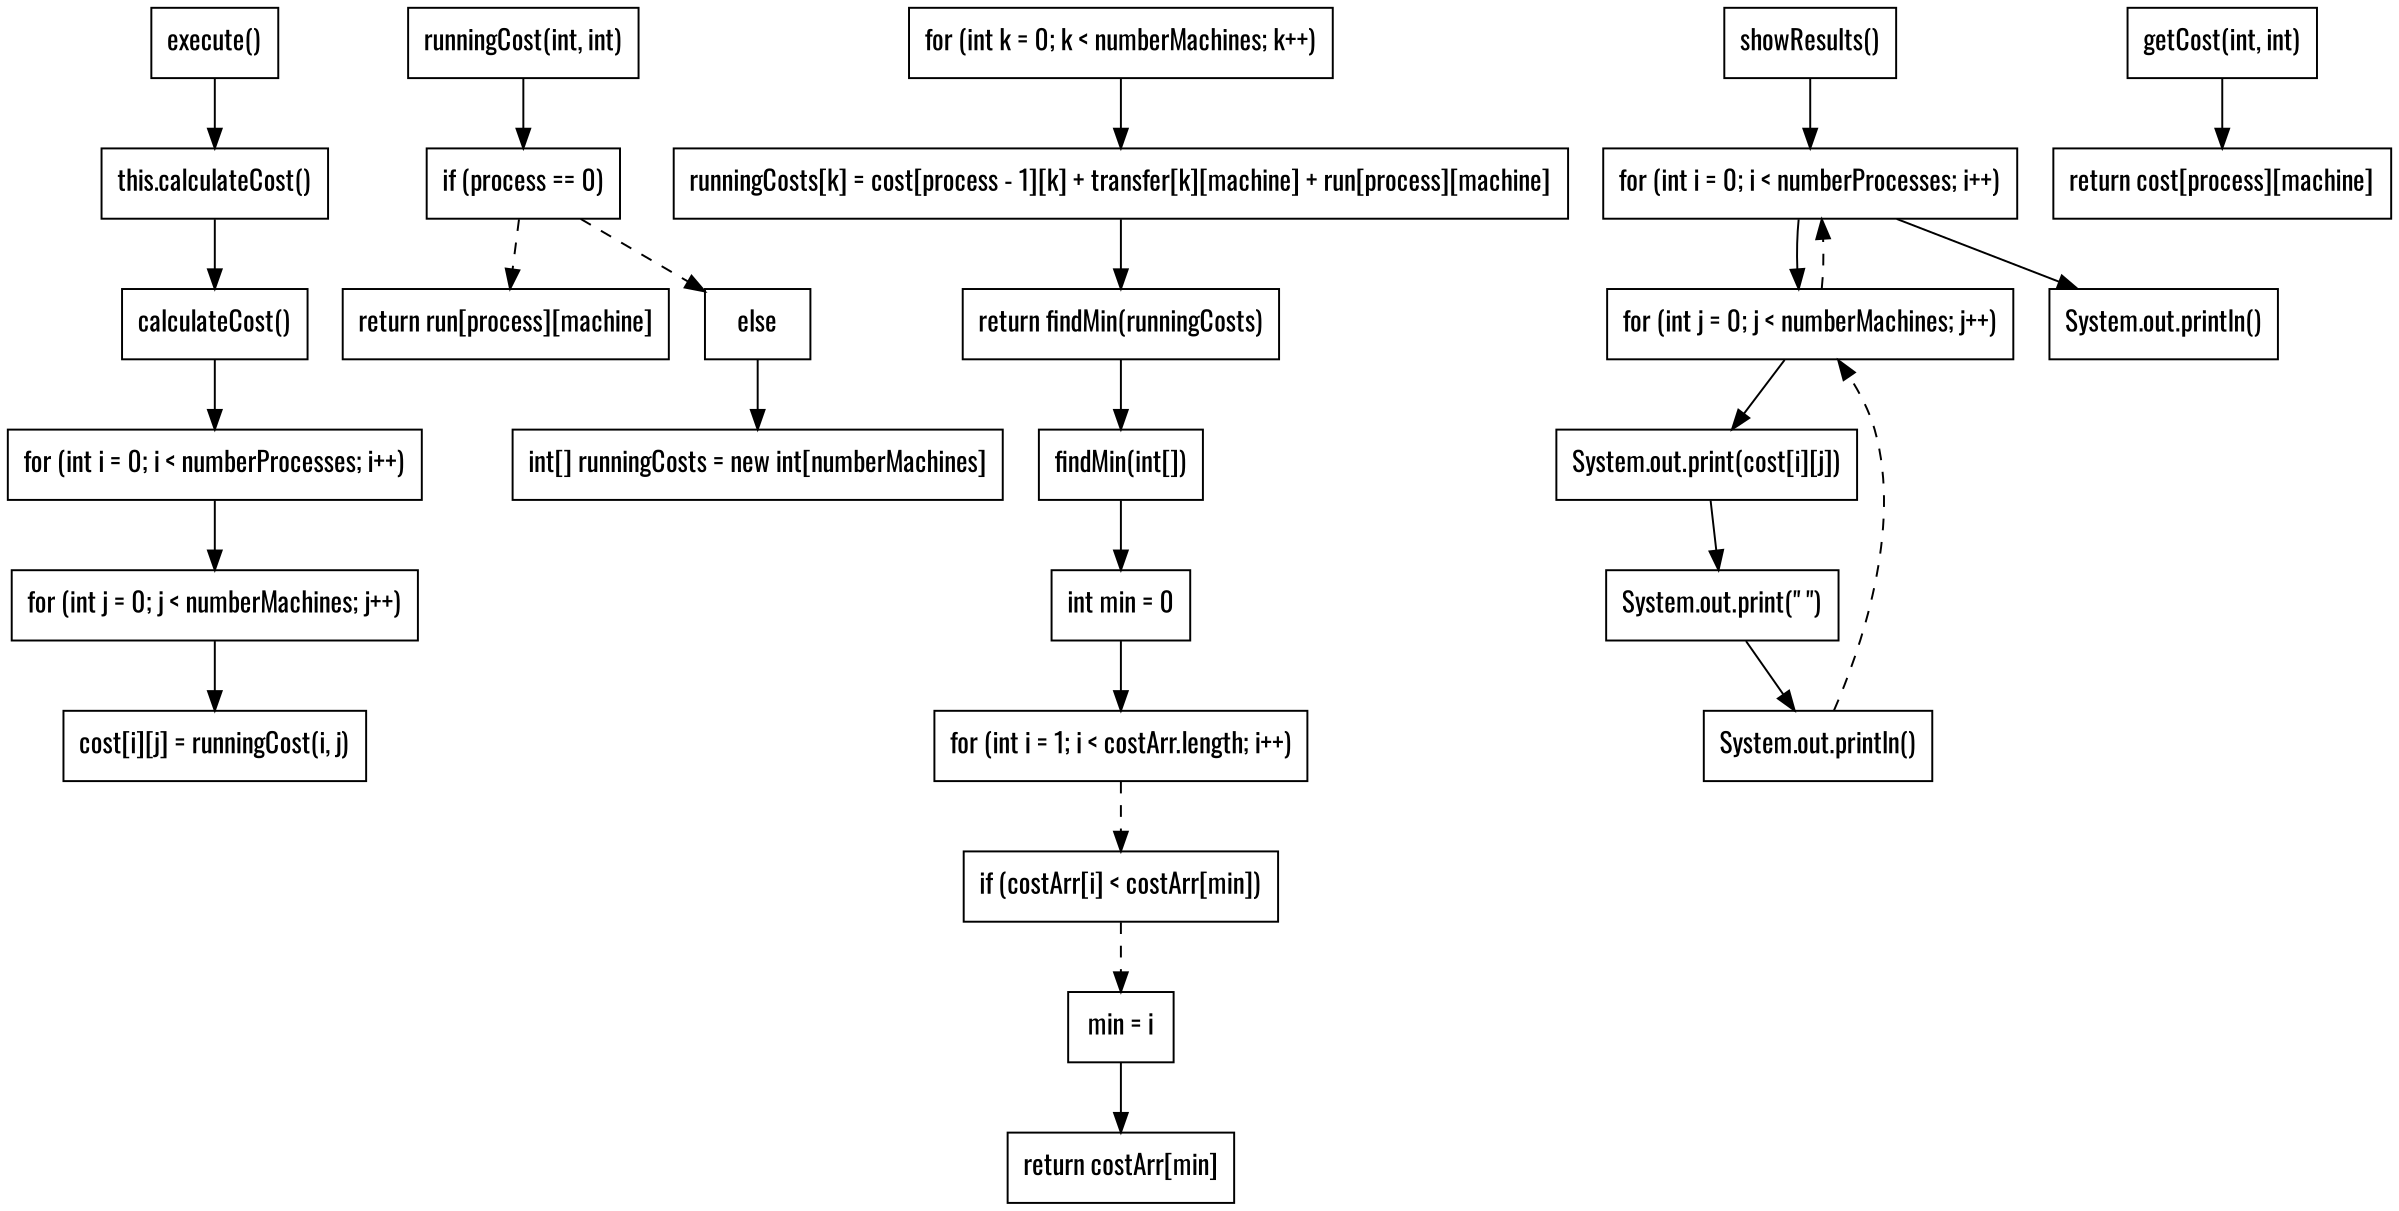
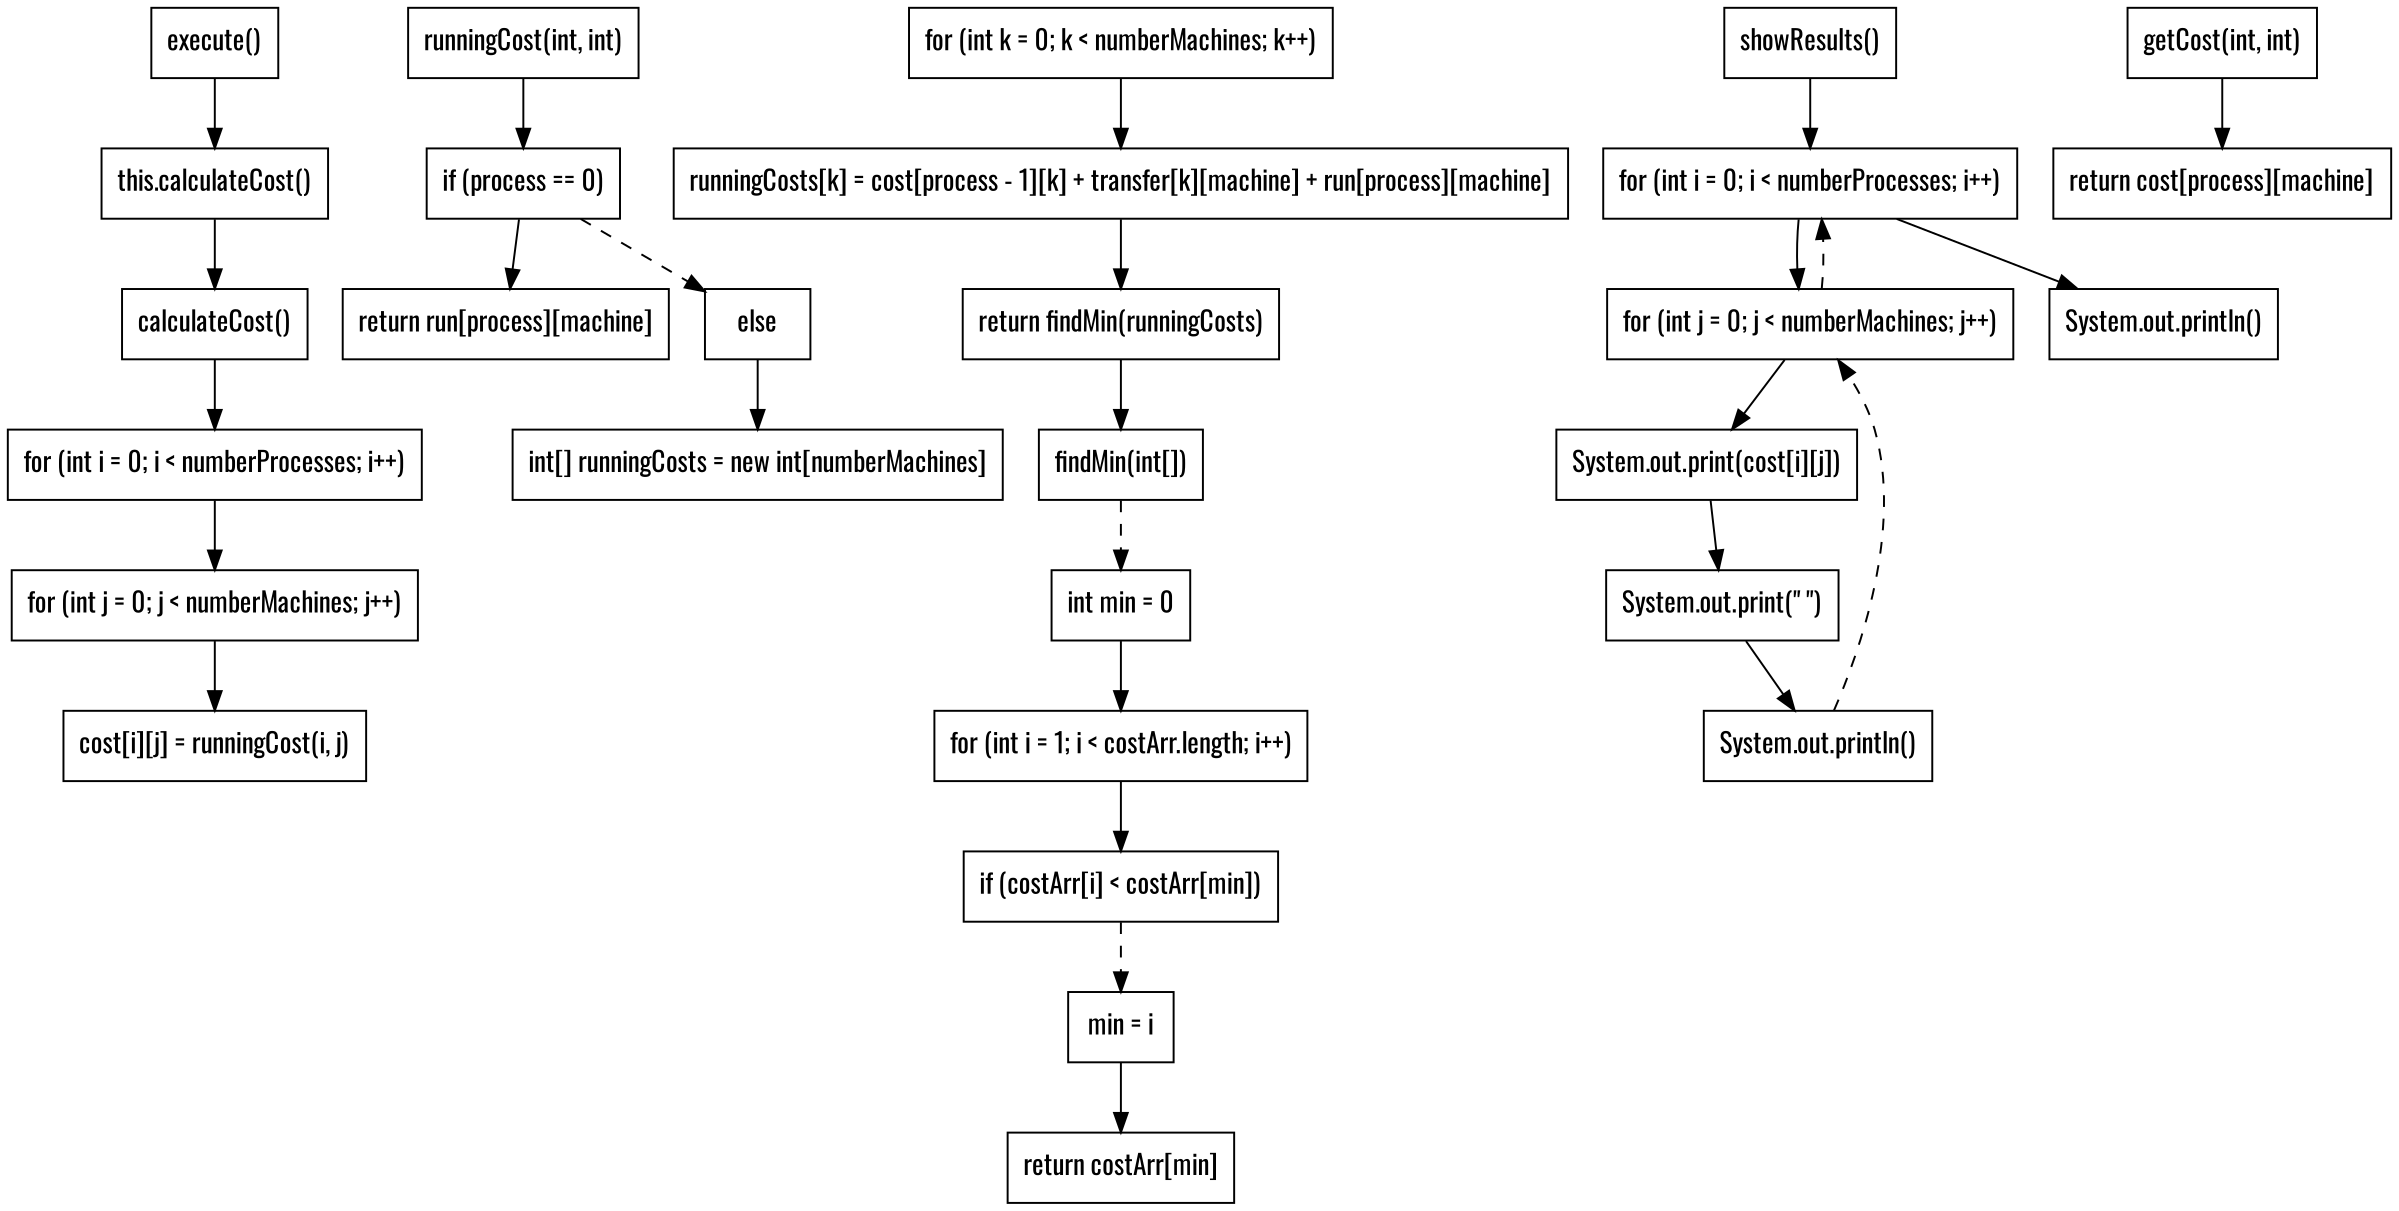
  digraph {
    fontname=Oswald
    node [fontname=Oswald shape=box]
    edge [fontname=Oswald]
    n1 [label="execute()"]
    n2 [label="this.calculateCost()"]
    n3 [label="calculateCost()"]
    n4 [label="for (int i = 0; i < numberProcesses; i++)"]
    n5 [label="for (int j = 0; j < numberMachines; j++)"]
    n6 [label="runningCost(int, int)"]
    n7 [label="if (process == 0)"]
    n8 [label="return run[process][machine]"]
    n9 [label=else]
    n10 [label="findMin(int[])"]
    n11 [label="int min = 0"]
    n12 [label="for (int i = 1; i < costArr.length; i++)"]
    n13 [label="showResults()"]
    n14 [label="for (int i = 0; i < numberProcesses; i++)"]
    n15 [label="for (int j = 0; j < numberMachines; j++)"]
    n16 [label="System.out.println()"]
    n17 [label="getCost(int, int)"]
    n18 [label="return cost[process][machine]"]
    n19 [label="cost[i][j] = runningCost(i, j)"]
    n20 [label="int[] runningCosts = new int[numberMachines]"]
    n21 [label="for (int k = 0; k < numberMachines; k++)"]
    n22 [label="runningCosts[k] = cost[process - 1][k] + transfer[k][machine] + run[process][machine]"]
    n23 [label="return findMin(runningCosts)"]
    n24 [label="if (costArr[i] < costArr[min])"]
    n25 [label="min = i"]
    n26 [label="return costArr[min]"]
    n27 [label="System.out.print(cost[i][j])"]
    n28 [label="System.out.print(\" \")"]
    n29 [label="System.out.println()"]
    n1 -> n2
    n2 -> n3
    n3 -> n4
    n4 -> n5
    n5 -> n19
    n6 -> n7
-   n7 -> n8 [style=dashed]
+   n7 -> n8 [style=solid]
    n7 -> n9 [style=dashed]
    n9 -> n20
-   n10 -> n11
+   n10 -> n11 [style=dashed]
    n11 -> n12
-   n12 -> n24 [style=dashed]
+   n12 -> n24
    n13 -> n14
    n14 -> n15
    n14 -> n16
    n15 -> n14 [style=dashed]
    n15 -> n27
    n17 -> n18
    n21 -> n22
    n22 -> n23
    n23 -> n10
    n24 -> n25 [style=dashed]
    n25 -> n26
    n27 -> n28
    n28 -> n29
    n29 -> n15 [style=dashed]
  }
